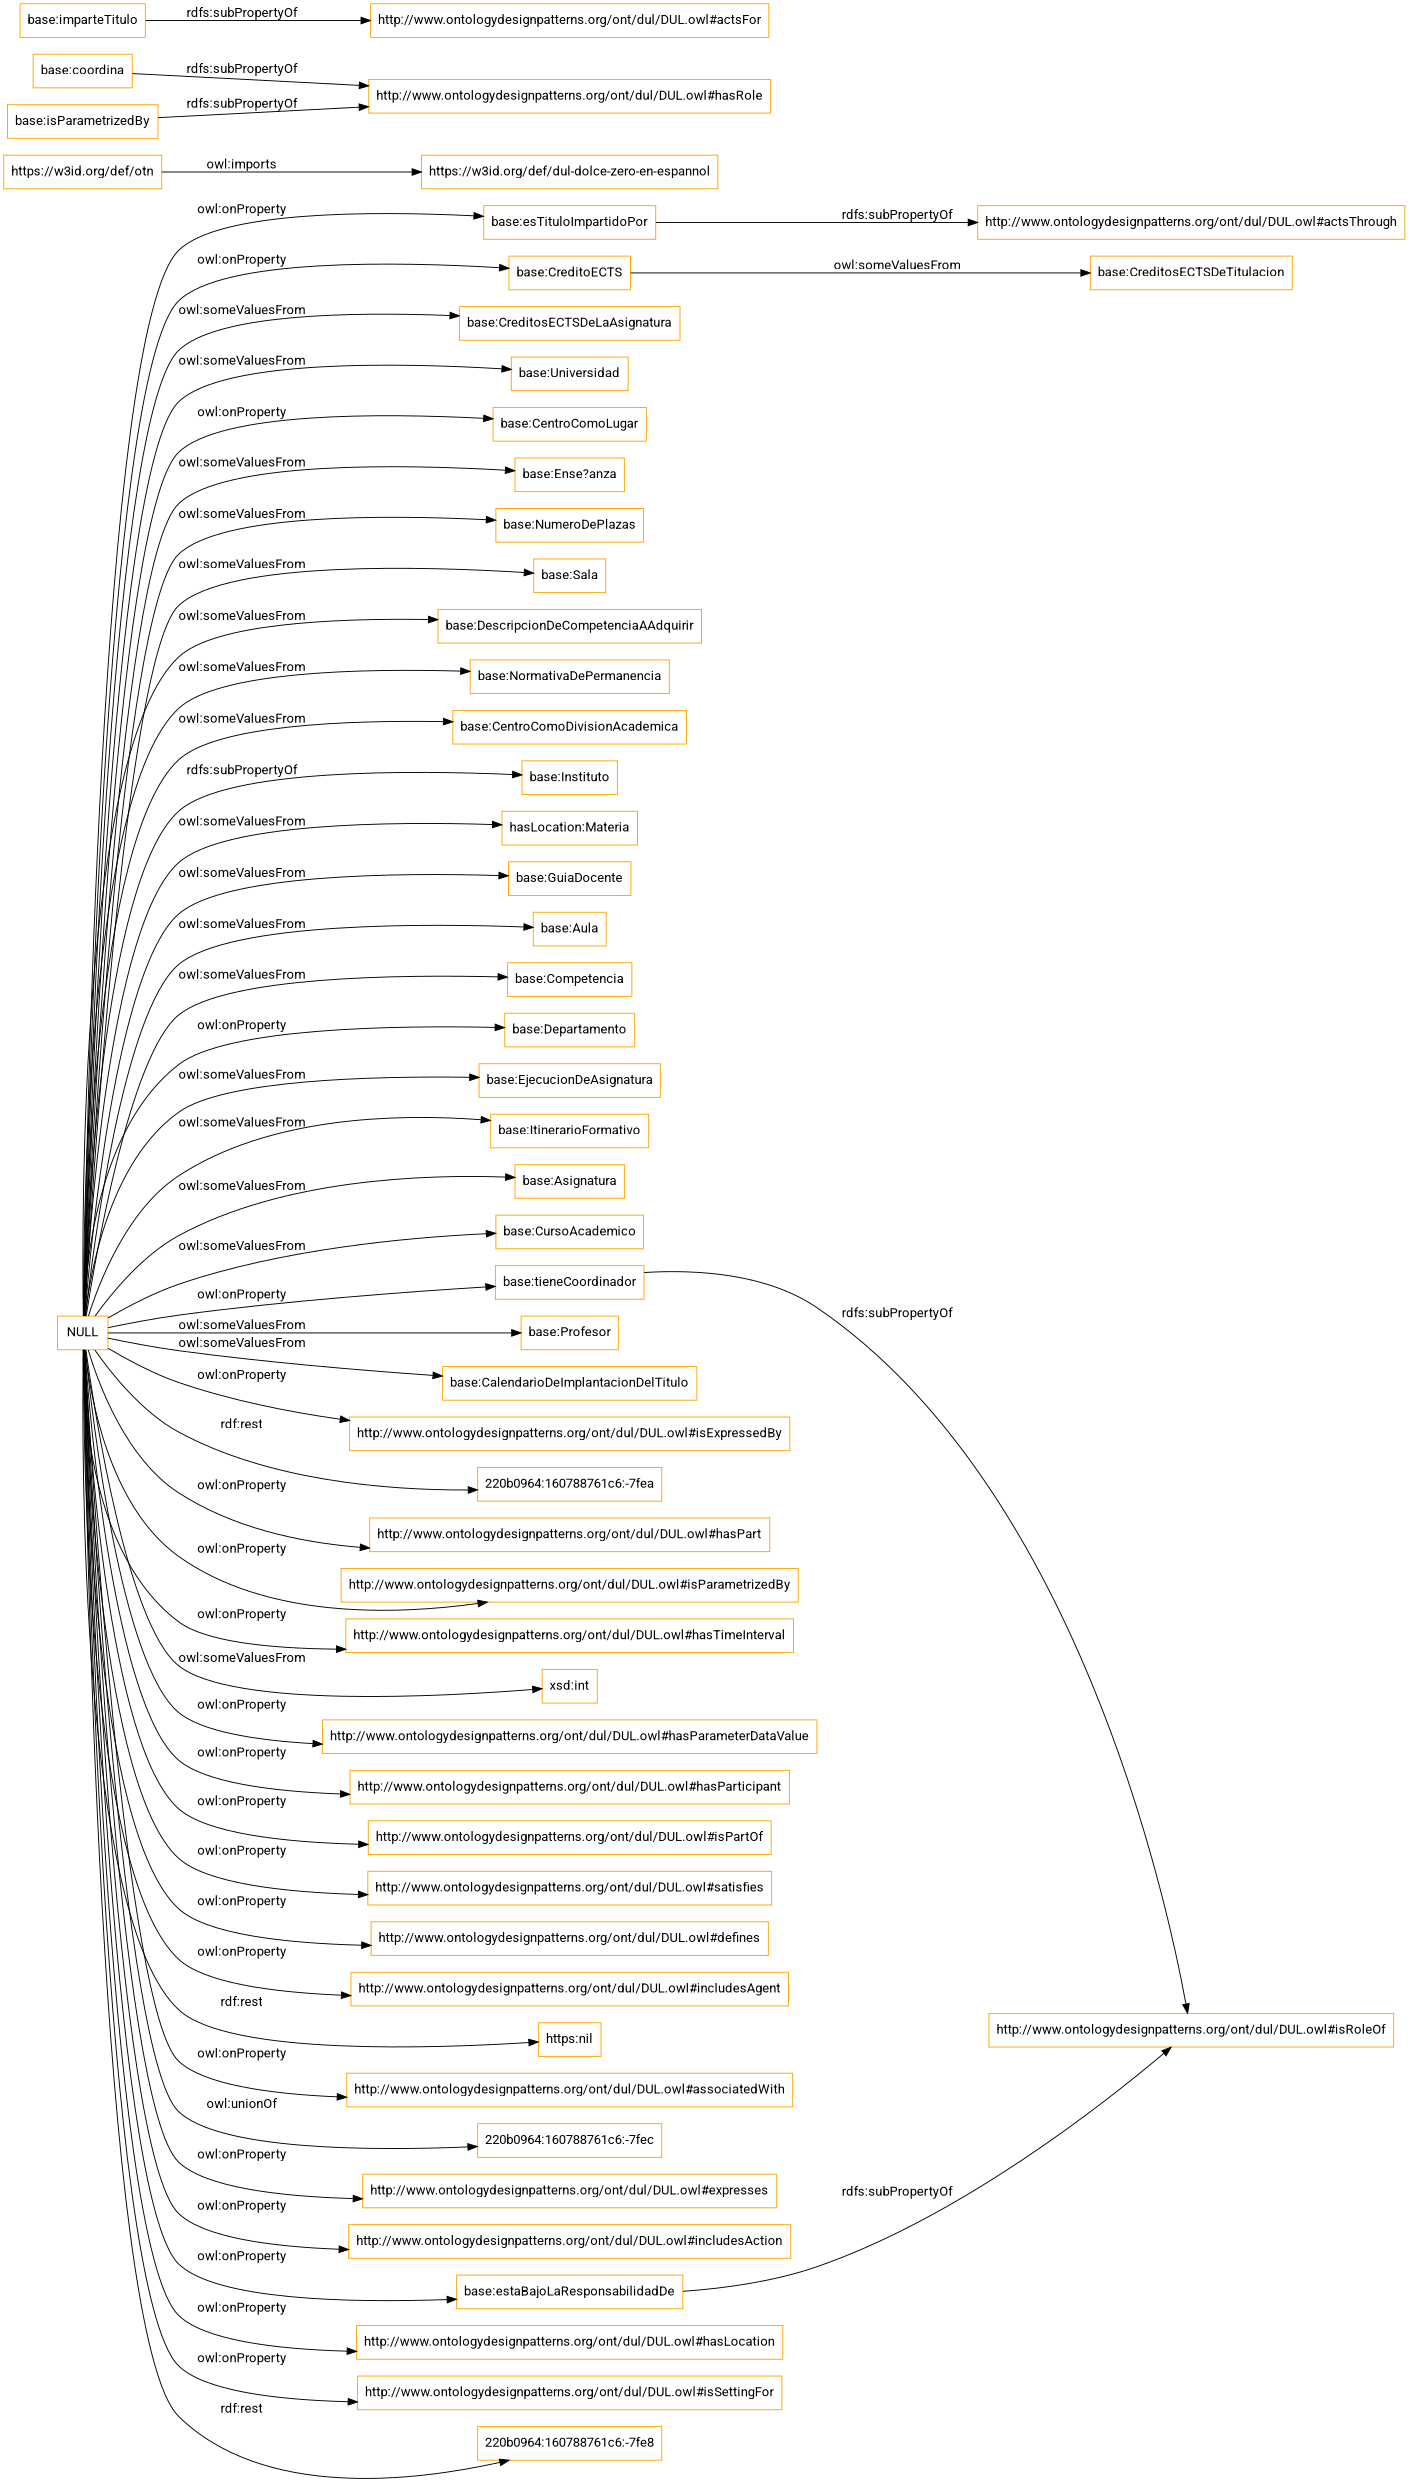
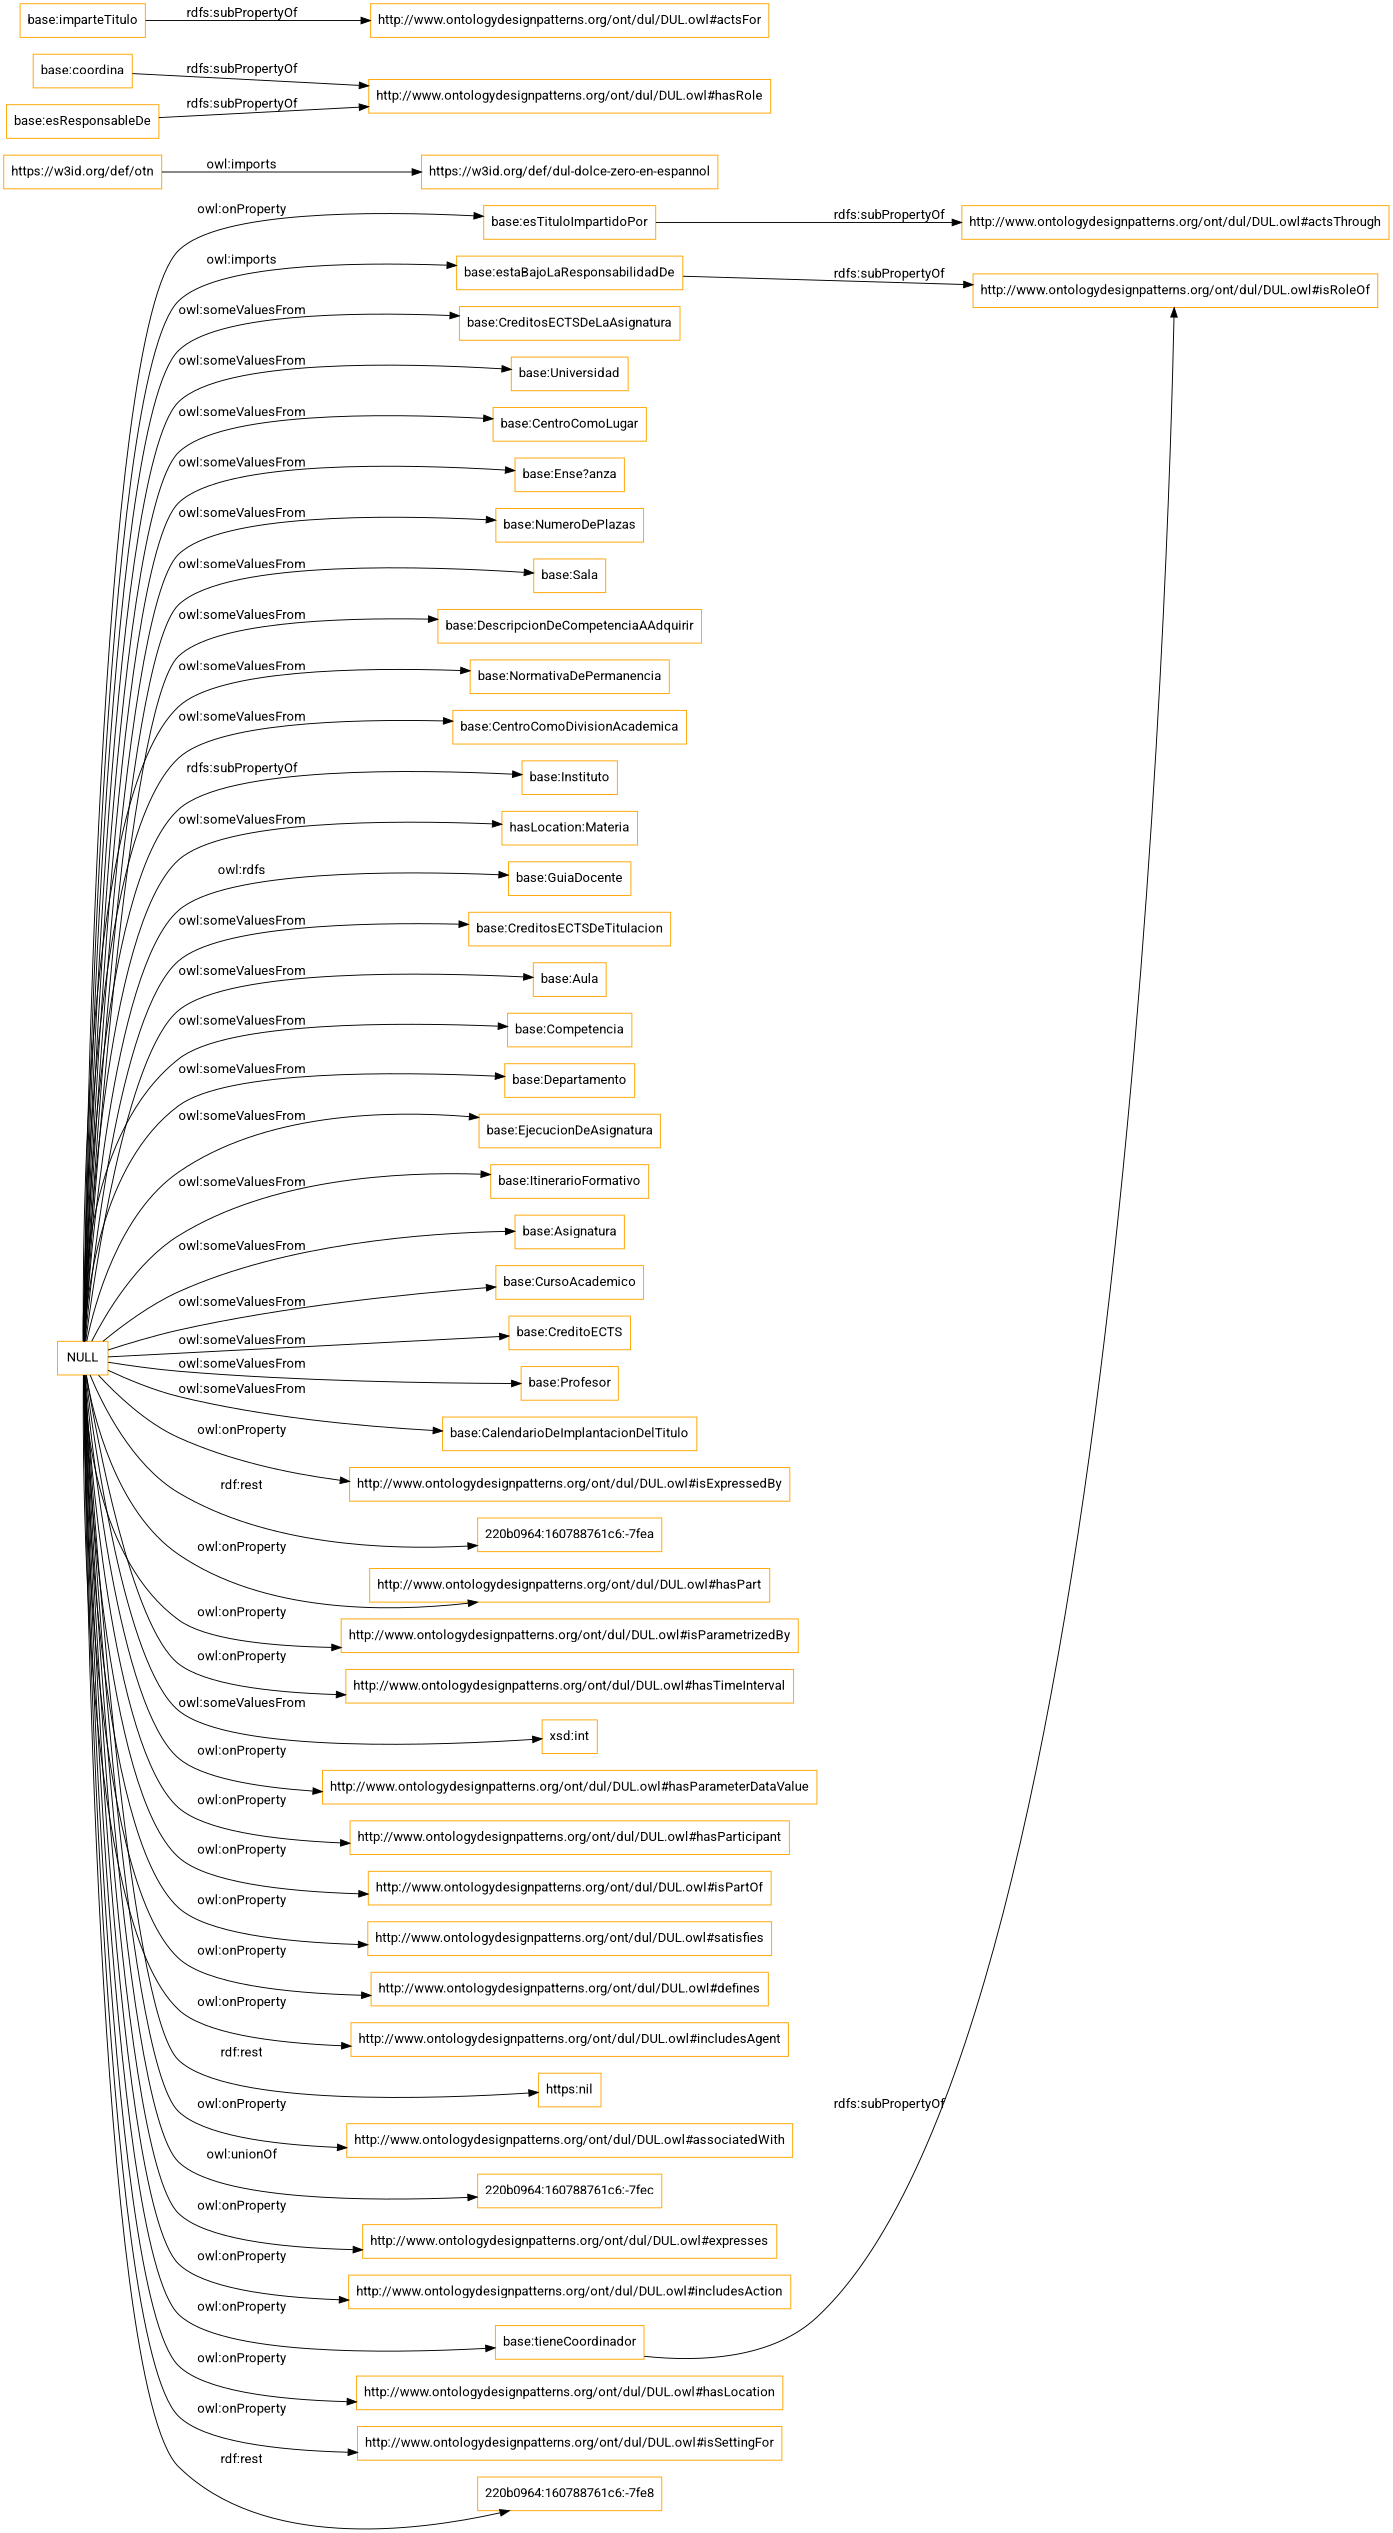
  digraph {
    fontname=Roboto
    rankdir=LR
    node [color=orange fontname=Roboto shape=rectangle]
    edge [fontname=Roboto]
    "base:esTituloImpartidoPor"
    "http://www.ontologydesignpatterns.org/ont/dul/DUL.owl#actsThrough"
    "https://w3id.org/def/otn"
    "https://w3id.org/def/dul-dolce-zero-en-espannol"
    "base:estaBajoLaResponsabilidadDe"
    "http://www.ontologydesignpatterns.org/ont/dul/DUL.owl#isRoleOf"
    "base:coordina"
    "http://www.ontologydesignpatterns.org/ont/dul/DUL.owl#hasRole"
    "base:imparteTitulo"
    "http://www.ontologydesignpatterns.org/ont/dul/DUL.owl#actsFor"
    NULL
    "base:CreditosECTSDeLaAsignatura"
    "base:Universidad"
    "base:CentroComoLugar"
    "base:Ense?anza"
    "base:NumeroDePlazas"
    "base:Sala"
    "base:DescripcionDeCompetenciaAAdquirir"
    "base:NormativaDePermanencia"
    "base:CentroComoDivisionAcademica"
    "base:Instituto"
    n22 [label="hasLocation:Materia"]
    "base:GuiaDocente"
    "base:CreditosECTSDeTitulacion"
    "base:Aula"
    "base:Competencia"
    "base:Departamento"
    "base:EjecucionDeAsignatura"
    "base:ItinerarioFormativo"
    "base:Asignatura"
    "base:CursoAcademico"
    "base:CreditoECTS"
    "base:Profesor"
    "base:CalendarioDeImplantacionDelTitulo"
    "http://www.ontologydesignpatterns.org/ont/dul/DUL.owl#isExpressedBy"
    "220b0964:160788761c6:-7fea"
    "http://www.ontologydesignpatterns.org/ont/dul/DUL.owl#hasPart"
    "http://www.ontologydesignpatterns.org/ont/dul/DUL.owl#isParametrizedBy"
    "http://www.ontologydesignpatterns.org/ont/dul/DUL.owl#hasTimeInterval"
    "xsd:int"
    "http://www.ontologydesignpatterns.org/ont/dul/DUL.owl#hasParameterDataValue"
    "http://www.ontologydesignpatterns.org/ont/dul/DUL.owl#hasParticipant"
    "http://www.ontologydesignpatterns.org/ont/dul/DUL.owl#isPartOf"
    "http://www.ontologydesignpatterns.org/ont/dul/DUL.owl#satisfies"
    "http://www.ontologydesignpatterns.org/ont/dul/DUL.owl#defines"
    "http://www.ontologydesignpatterns.org/ont/dul/DUL.owl#includesAgent"
    n47 [label="https:nil"]
    "http://www.ontologydesignpatterns.org/ont/dul/DUL.owl#associatedWith"
    "220b0964:160788761c6:-7fec"
    "http://www.ontologydesignpatterns.org/ont/dul/DUL.owl#expresses"
    "http://www.ontologydesignpatterns.org/ont/dul/DUL.owl#includesAction"
    "base:tieneCoordinador"
    "http://www.ontologydesignpatterns.org/ont/dul/DUL.owl#hasLocation"
    "http://www.ontologydesignpatterns.org/ont/dul/DUL.owl#isSettingFor"
    "220b0964:160788761c6:-7fe8"
-   "base:esResponsableDe" [label="base:isParametrizedBy"]
+   "base:esResponsableDe"
    "base:esTituloImpartidoPor" -> "http://www.ontologydesignpatterns.org/ont/dul/DUL.owl#actsThrough" [label="rdfs:subPropertyOf"]
    "https://w3id.org/def/otn" -> "https://w3id.org/def/dul-dolce-zero-en-espannol" [label="owl:imports"]
    "base:estaBajoLaResponsabilidadDe" -> "http://www.ontologydesignpatterns.org/ont/dul/DUL.owl#isRoleOf" [label="rdfs:subPropertyOf"]
    "base:coordina" -> "http://www.ontologydesignpatterns.org/ont/dul/DUL.owl#hasRole" [label="rdfs:subPropertyOf"]
    "base:imparteTitulo" -> "http://www.ontologydesignpatterns.org/ont/dul/DUL.owl#actsFor" [label="rdfs:subPropertyOf"]
    NULL -> "base:esTituloImpartidoPor" [label="owl:onProperty"]
-   NULL -> "base:estaBajoLaResponsabilidadDe" [label="owl:onProperty"]
+   NULL -> "base:estaBajoLaResponsabilidadDe" [label="owl:imports"]
    NULL -> "base:CreditosECTSDeLaAsignatura" [label="owl:someValuesFrom"]
    NULL -> "base:Universidad" [label="owl:someValuesFrom"]
-   NULL -> "base:CentroComoLugar" [label="owl:onProperty"]
+   NULL -> "base:CentroComoLugar" [label="owl:someValuesFrom"]
    NULL -> "base:Ense?anza" [label="owl:someValuesFrom"]
    NULL -> "base:NumeroDePlazas" [label="owl:someValuesFrom"]
    NULL -> "base:Sala" [label="owl:someValuesFrom"]
    NULL -> "base:DescripcionDeCompetenciaAAdquirir" [label="owl:someValuesFrom"]
    NULL -> "base:NormativaDePermanencia" [label="owl:someValuesFrom"]
    NULL -> "base:CentroComoDivisionAcademica" [label="owl:someValuesFrom"]
    NULL -> "base:Instituto" [label="rdfs:subPropertyOf"]
    NULL -> n22 [label="owl:someValuesFrom"]
-   NULL -> "base:GuiaDocente" [label="owl:someValuesFrom"]
-   "base:CreditoECTS" -> "base:CreditosECTSDeTitulacion" [label="owl:someValuesFrom"]
+   NULL -> "base:GuiaDocente" [label="owl:rdfs"]
+   NULL -> "base:CreditosECTSDeTitulacion" [label="owl:someValuesFrom"]
    NULL -> "base:Aula" [label="owl:someValuesFrom"]
    NULL -> "base:Competencia" [label="owl:someValuesFrom"]
-   NULL -> "base:Departamento" [label="owl:onProperty"]
+   NULL -> "base:Departamento" [label="owl:someValuesFrom"]
    NULL -> "base:EjecucionDeAsignatura" [label="owl:someValuesFrom"]
    NULL -> "base:ItinerarioFormativo" [label="owl:someValuesFrom"]
    NULL -> "base:Asignatura" [label="owl:someValuesFrom"]
    NULL -> "base:CursoAcademico" [label="owl:someValuesFrom"]
-   NULL -> "base:CreditoECTS" [label="owl:onProperty"]
+   NULL -> "base:CreditoECTS" [label="owl:someValuesFrom"]
    NULL -> "base:Profesor" [label="owl:someValuesFrom"]
    NULL -> "base:CalendarioDeImplantacionDelTitulo" [label="owl:someValuesFrom"]
    NULL -> "http://www.ontologydesignpatterns.org/ont/dul/DUL.owl#isExpressedBy" [label="owl:onProperty"]
    NULL -> "220b0964:160788761c6:-7fea" [label="rdf:rest"]
    NULL -> "http://www.ontologydesignpatterns.org/ont/dul/DUL.owl#hasPart" [label="owl:onProperty"]
    NULL -> "http://www.ontologydesignpatterns.org/ont/dul/DUL.owl#isParametrizedBy" [label="owl:onProperty"]
    NULL -> "http://www.ontologydesignpatterns.org/ont/dul/DUL.owl#hasTimeInterval" [label="owl:onProperty"]
    NULL -> "xsd:int" [label="owl:someValuesFrom"]
    NULL -> "http://www.ontologydesignpatterns.org/ont/dul/DUL.owl#hasParameterDataValue" [label="owl:onProperty"]
    NULL -> "http://www.ontologydesignpatterns.org/ont/dul/DUL.owl#hasParticipant" [label="owl:onProperty"]
    NULL -> "http://www.ontologydesignpatterns.org/ont/dul/DUL.owl#isPartOf" [label="owl:onProperty"]
    NULL -> "http://www.ontologydesignpatterns.org/ont/dul/DUL.owl#satisfies" [label="owl:onProperty"]
    NULL -> "http://www.ontologydesignpatterns.org/ont/dul/DUL.owl#defines" [label="owl:onProperty"]
    NULL -> "http://www.ontologydesignpatterns.org/ont/dul/DUL.owl#includesAgent" [label="owl:onProperty"]
    NULL -> n47 [label="rdf:rest"]
    NULL -> "http://www.ontologydesignpatterns.org/ont/dul/DUL.owl#associatedWith" [label="owl:onProperty"]
    NULL -> "220b0964:160788761c6:-7fec" [label="owl:unionOf"]
    NULL -> "http://www.ontologydesignpatterns.org/ont/dul/DUL.owl#expresses" [label="owl:onProperty"]
    NULL -> "http://www.ontologydesignpatterns.org/ont/dul/DUL.owl#includesAction" [label="owl:onProperty"]
    NULL -> "base:tieneCoordinador" [label="owl:onProperty"]
    NULL -> "http://www.ontologydesignpatterns.org/ont/dul/DUL.owl#hasLocation" [label="owl:onProperty"]
    NULL -> "http://www.ontologydesignpatterns.org/ont/dul/DUL.owl#isSettingFor" [label="owl:onProperty"]
    NULL -> "220b0964:160788761c6:-7fe8" [label="rdf:rest"]
    "base:tieneCoordinador" -> "http://www.ontologydesignpatterns.org/ont/dul/DUL.owl#isRoleOf" [label="rdfs:subPropertyOf"]
    "base:esResponsableDe" -> "http://www.ontologydesignpatterns.org/ont/dul/DUL.owl#hasRole" [label="rdfs:subPropertyOf"]
  }
